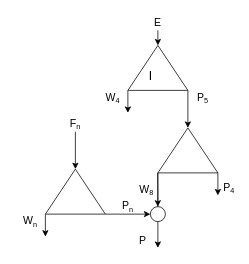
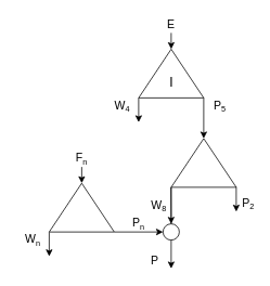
  <mxCell id="0" />
  <mxCell id="1" parent="0" />
  <mxCell id="2" value="" style="endArrow=classic;html=1;" parent="1" edge="1"><mxGeometry width="50" height="50" relative="1" as="geometry"><mxPoint x="210" y="40" as="sourcePoint" /><mxPoint x="210" y="60" as="targetPoint" /></mxGeometry></mxCell>
  <mxCell id="3" value="" style="endArrow=classic;html=1;" parent="1" edge="1"><mxGeometry width="50" height="50" relative="1" as="geometry"><mxPoint x="170" y="120" as="sourcePoint" /><mxPoint x="170" y="150" as="targetPoint" /></mxGeometry></mxCell>
  <mxCell id="4" value="" style="triangle;whiteSpace=wrap;html=1;rotation=-90;" parent="1" vertex="1"><mxGeometry x="180" y="50" width="60" height="80" as="geometry" /></mxCell>
  <mxCell id="5" value="" style="endArrow=classic;html=1;" parent="1" edge="1"><mxGeometry width="50" height="50" relative="1" as="geometry"><mxPoint x="250" y="120" as="sourcePoint" /><mxPoint x="250" y="170" as="targetPoint" /></mxGeometry></mxCell>
  <mxCell id="6" value="" style="triangle;whiteSpace=wrap;html=1;rotation=-90;" parent="1" vertex="1"><mxGeometry x="220" y="160" width="60" height="80" as="geometry" /></mxCell>
  <mxCell id="7" value="&lt;font style=&quot;font-size: 14px&quot;&gt;E&lt;/font&gt;" style="text;html=1;strokeColor=none;fillColor=none;align=center;verticalAlign=middle;whiteSpace=wrap;rounded=0;" parent="1" vertex="1"><mxGeometry x="190" y="20" width="40" height="20" as="geometry" /></mxCell>
  <mxCell id="8" value="&lt;font style=&quot;font-size: 14px&quot;&gt;W&lt;/font&gt;&lt;font style=&quot;font-size: 11.667px&quot;&gt;&lt;sub&gt;4&lt;/sub&gt;&lt;/font&gt;" style="text;html=1;strokeColor=none;fillColor=none;align=center;verticalAlign=middle;whiteSpace=wrap;rounded=0;" parent="1" vertex="1"><mxGeometry x="130" y="120" width="40" height="20" as="geometry" /></mxCell>
  <mxCell id="9" value="&lt;font style=&quot;font-size: 14px&quot;&gt;P&lt;/font&gt;&lt;font style=&quot;font-size: 11.667px&quot;&gt;&lt;sub&gt;5&lt;/sub&gt;&lt;/font&gt;" style="text;html=1;strokeColor=none;fillColor=none;align=center;verticalAlign=middle;whiteSpace=wrap;rounded=0;" parent="1" vertex="1"><mxGeometry x="250" y="120" width="40" height="20" as="geometry" /></mxCell>
  <mxCell id="10" value="" style="endArrow=classic;html=1;entryX=0.5;entryY=0;entryDx=0;entryDy=0;" parent="1" edge="1" target="20"><mxGeometry width="50" height="50" relative="1" as="geometry"><mxPoint x="209.76" y="230" as="sourcePoint" /><mxPoint x="210" y="250" as="targetPoint" /></mxGeometry></mxCell>
  <mxCell id="11" value="" style="endArrow=classic;html=1;entryX=0;entryY=0.5;entryDx=0;entryDy=0;" parent="1" target="20" edge="1"><mxGeometry width="50" height="50" relative="1" as="geometry"><mxPoint x="140" y="285" as="sourcePoint" /><mxPoint x="210" y="260" as="targetPoint" /></mxGeometry></mxCell>
  <mxCell id="12" value="" style="endArrow=classic;html=1;" parent="1" edge="1"><mxGeometry width="50" height="50" relative="1" as="geometry"><mxPoint x="60" y="285" as="sourcePoint" /><mxPoint x="60" y="315" as="targetPoint" /></mxGeometry></mxCell>
  <mxCell id="13" value="" style="triangle;whiteSpace=wrap;html=1;rotation=-90;" parent="1" vertex="1"><mxGeometry x="70" y="215" width="60" height="80" as="geometry" /></mxCell>
- <mxCell id="14" value="&lt;font style=&quot;font-size: 14px&quot;&gt;F&lt;/font&gt;&lt;font style=&quot;font-size: 11.667px&quot;&gt;&lt;sub&gt;n&lt;/sub&gt;&lt;/font&gt;" style="text;html=1;strokeColor=none;fillColor=none;align=center;verticalAlign=middle;whiteSpace=wrap;rounded=0;" parent="1" vertex="1"><mxGeometry x="80" y="155" width="40" height="20" as="geometry" /></mxCell>
+ <mxCell id="14" value="&lt;font style=&quot;font-size: 14px&quot;&gt;F&lt;/font&gt;&lt;font style=&quot;font-size: 11.667px&quot;&gt;&lt;sub&gt;n&lt;/sub&gt;&lt;/font&gt;" style="text;html=1;strokeColor=none;fillColor=none;align=center;verticalAlign=middle;whiteSpace=wrap;rounded=0;" parent="1" vertex="1"><mxGeometry x="80" y="185" width="40" height="20" as="geometry" /></mxCell>
  <mxCell id="15" value="&lt;font style=&quot;font-size: 14px&quot;&gt;W&lt;/font&gt;&lt;font style=&quot;font-size: 11.667px&quot;&gt;&lt;sub&gt;n&lt;/sub&gt;&lt;/font&gt;" style="text;html=1;strokeColor=none;fillColor=none;align=center;verticalAlign=middle;whiteSpace=wrap;rounded=0;" parent="1" vertex="1"><mxGeometry x="20" y="285" width="40" height="20" as="geometry" /></mxCell>
  <mxCell id="16" value="&lt;font style=&quot;font-size: 14px&quot;&gt;P&lt;/font&gt;&lt;font style=&quot;font-size: 11.667px&quot;&gt;&lt;sub&gt;n&lt;/sub&gt;&lt;/font&gt;" style="text;html=1;strokeColor=none;fillColor=none;align=center;verticalAlign=middle;whiteSpace=wrap;rounded=0;" parent="1" vertex="1"><mxGeometry x="150" y="265" width="40" height="20" as="geometry" /></mxCell>
  <mxCell id="17" value="" style="endArrow=classic;html=1;" parent="1" edge="1"><mxGeometry width="50" height="50" relative="1" as="geometry"><mxPoint x="210" y="230" as="sourcePoint" /><mxPoint x="210" y="330" as="targetPoint" /><Array as="points"><mxPoint x="209.89" y="230" /></Array></mxGeometry></mxCell>
  <mxCell id="18" value="" style="endArrow=classic;html=1;" parent="1" edge="1"><mxGeometry width="50" height="50" relative="1" as="geometry"><mxPoint x="290" y="229.66" as="sourcePoint" /><mxPoint x="290" y="260" as="targetPoint" /></mxGeometry></mxCell>
- <mxCell id="19" value="&lt;font style=&quot;font-size: 14px&quot;&gt;P&lt;/font&gt;&lt;font style=&quot;font-size: 11.667px&quot;&gt;&lt;sub&gt;4&lt;/sub&gt;&lt;/font&gt;" style="text;html=1;strokeColor=none;fillColor=none;align=center;verticalAlign=middle;whiteSpace=wrap;rounded=0;" parent="1" vertex="1"><mxGeometry x="300" y="215" width="10" height="70" as="geometry" /></mxCell>
+ <mxCell id="19" value="&lt;font style=&quot;font-size: 14px&quot;&gt;P&lt;/font&gt;&lt;font style=&quot;font-size: 11.667px&quot;&gt;&lt;sub&gt;2&lt;/sub&gt;&lt;/font&gt;" style="text;html=1;strokeColor=none;fillColor=none;align=center;verticalAlign=middle;whiteSpace=wrap;rounded=0;" parent="1" vertex="1"><mxGeometry x="300" y="215" width="10" height="70" as="geometry" /></mxCell>
  <mxCell id="20" value="" style="ellipse;whiteSpace=wrap;html=1;aspect=fixed;" parent="1" vertex="1"><mxGeometry x="200" y="275" width="20" height="20" as="geometry" /></mxCell>
  <mxCell id="21" value="" style="endArrow=classic;html=1;entryX=1;entryY=0.5;entryDx=0;entryDy=0;exitX=0.5;exitY=1;exitDx=0;exitDy=0;" parent="1" source="14" target="13" edge="1"><mxGeometry width="50" height="50" relative="1" as="geometry"><mxPoint x="100" y="215" as="sourcePoint" /><mxPoint x="339.71" y="255" as="targetPoint" /></mxGeometry></mxCell>
  <mxCell id="22" value="&lt;font style=&quot;font-size: 14px&quot;&gt;P&lt;/font&gt;" style="text;html=1;strokeColor=none;fillColor=none;align=center;verticalAlign=middle;whiteSpace=wrap;rounded=0;" parent="1" vertex="1"><mxGeometry x="170" y="310" width="40" height="20" as="geometry" /></mxCell>
  <mxCell id="23" value="&lt;font style=&quot;font-size: 14px&quot;&gt;W&lt;/font&gt;&lt;font style=&quot;font-size: 11.667px&quot;&gt;&lt;sub&gt;8&lt;/sub&gt;&lt;/font&gt;" style="text;html=1;strokeColor=none;fillColor=none;align=center;verticalAlign=middle;whiteSpace=wrap;rounded=0;" vertex="1" parent="1"><mxGeometry x="170" y="240" width="50" height="25" as="geometry" /></mxCell>
- <mxCell id="24" value="I" style="text;html=1;align=center;verticalAlign=middle;resizable=0;points=[];autosize=1;strokeColor=none;fillColor=none;fontSize=16;" vertex="1" parent="1"><mxGeometry x="190" y="90" width="20" height="20" as="geometry" /></mxCell>
+ <mxCell id="24" value="I" style="text;html=1;align=center;verticalAlign=middle;resizable=0;points=[];autosize=1;strokeColor=none;fillColor=none;fontSize=16;" vertex="1" parent="1"><mxGeometry x="200" y="90" width="20" height="20" as="geometry" /></mxCell>
